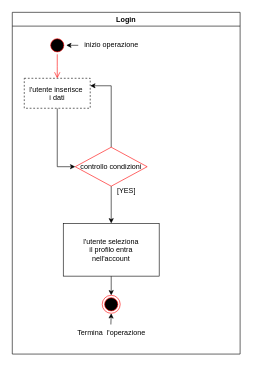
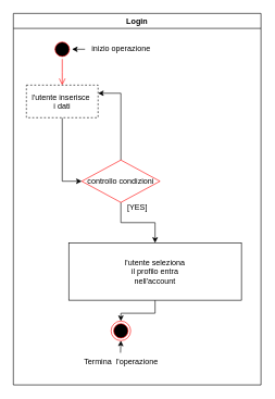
  <mxCell id="0" />
  <mxCell id="1" parent="0" />
  <mxCell id="2" value="Login" style="swimlane;whiteSpace=wrap" parent="1" vertex="1"><mxGeometry x="20" y="20" width="380" height="570" as="geometry" /></mxCell>
  <mxCell id="3" value="" style="ellipse;shape=startState;fillColor=#000000;strokeColor=#ff0000;" parent="2" vertex="1"><mxGeometry x="60" y="40" width="30" height="30" as="geometry" /></mxCell>
  <mxCell id="4" value="" style="edgeStyle=elbowEdgeStyle;elbow=horizontal;verticalAlign=bottom;endArrow=open;endSize=8;strokeColor=#FF0000;endFill=1;rounded=0" parent="2" source="3" target="6" edge="1"><mxGeometry x="40" y="20" as="geometry"><mxPoint x="55" y="90" as="targetPoint" /></mxGeometry></mxCell>
  <mxCell id="5" style="edgeStyle=orthogonalEdgeStyle;rounded=0;orthogonalLoop=1;jettySize=auto;html=1;exitX=0.5;exitY=1;exitDx=0;exitDy=0;entryX=0;entryY=0.5;entryDx=0;entryDy=0;" edge="1" parent="2" source="6" target="9"><mxGeometry relative="1" as="geometry" /></mxCell>
  <mxCell id="6" value="l'utente inserisce &#10;i dati" style="dashed=1;" parent="2" vertex="1"><mxGeometry x="20" y="110" width="110" height="50" as="geometry" /></mxCell>
  <mxCell id="7" style="edgeStyle=orthogonalEdgeStyle;rounded=0;orthogonalLoop=1;jettySize=auto;html=1;exitX=0.5;exitY=0;exitDx=0;exitDy=0;entryX=1;entryY=0.25;entryDx=0;entryDy=0;" edge="1" parent="2" source="9" target="6"><mxGeometry relative="1" as="geometry" /></mxCell>
  <mxCell id="8" style="edgeStyle=orthogonalEdgeStyle;rounded=0;orthogonalLoop=1;jettySize=auto;html=1;exitX=0.5;exitY=1;exitDx=0;exitDy=0;entryX=0.5;entryY=0;entryDx=0;entryDy=0;" edge="1" parent="2" source="9" target="12"><mxGeometry relative="1" as="geometry"><mxPoint x="170" y="332" as="targetPoint" /></mxGeometry></mxCell>
  <mxCell id="9" value="controllo condizioni" style="rhombus;fillColor=none;strokeColor=#ff0000;" parent="2" vertex="1"><mxGeometry x="105" y="225" width="120" height="65" as="geometry" /></mxCell>
  <mxCell id="10" value="[YES]" style="text;html=1;align=center;verticalAlign=middle;resizable=0;points=[];autosize=1;strokeColor=none;fillColor=none;" vertex="1" parent="2"><mxGeometry x="165" y="283" width="50" height="30" as="geometry" /></mxCell>
  <mxCell id="11" style="edgeStyle=orthogonalEdgeStyle;rounded=0;orthogonalLoop=1;jettySize=auto;html=1;exitX=0.5;exitY=1;exitDx=0;exitDy=0;entryX=0.5;entryY=0;entryDx=0;entryDy=0;" edge="1" parent="2" source="12" target="13"><mxGeometry relative="1" as="geometry" /></mxCell>
- <mxCell id="12" value="l'utente seleziona &#10;il profilo entra &#10;nell'account" style="" vertex="1" parent="2"><mxGeometry x="85" y="352" width="160" height="88" as="geometry" /></mxCell>
+ <mxCell id="12" value="l'utente seleziona &#10;il profilo entra &#10;nell'account" style="" vertex="1" parent="2"><mxGeometry x="85" y="352" width="265" height="88" as="geometry" /></mxCell>
  <mxCell id="13" value="" style="ellipse;shape=endState;fillColor=#000000;strokeColor=#ff0000" parent="2" vertex="1"><mxGeometry x="150" y="472" width="30" height="30" as="geometry" /></mxCell>
  <mxCell id="14" value="Termina&amp;nbsp; l'operazione" style="text;html=1;align=center;verticalAlign=middle;resizable=0;points=[];autosize=1;strokeColor=none;fillColor=none;" vertex="1" parent="2"><mxGeometry x="95" y="520" width="140" height="30" as="geometry" /></mxCell>
  <mxCell id="15" value="inizio operazione" style="text;html=1;align=center;verticalAlign=middle;resizable=0;points=[];autosize=1;strokeColor=none;fillColor=none;" vertex="1" parent="2"><mxGeometry x="110" y="40" width="110" height="30" as="geometry" /></mxCell>
  <mxCell id="16" value="" style="endArrow=classic;html=1;rounded=0;exitX=0.496;exitY=0.022;exitDx=0;exitDy=0;exitPerimeter=0;entryX=0.5;entryY=1;entryDx=0;entryDy=0;" edge="1" parent="2" source="14" target="13"><mxGeometry width="50" height="50" relative="1" as="geometry"><mxPoint x="200" y="520" as="sourcePoint" /><mxPoint x="260" y="480" as="targetPoint" /></mxGeometry></mxCell>
  <mxCell id="17" value="" style="endArrow=classic;html=1;rounded=0;entryX=1;entryY=0.5;entryDx=0;entryDy=0;" edge="1" parent="2" source="15" target="3"><mxGeometry width="50" height="50" relative="1" as="geometry"><mxPoint x="80" y="90" as="sourcePoint" /><mxPoint x="130" y="40" as="targetPoint" /></mxGeometry></mxCell>
